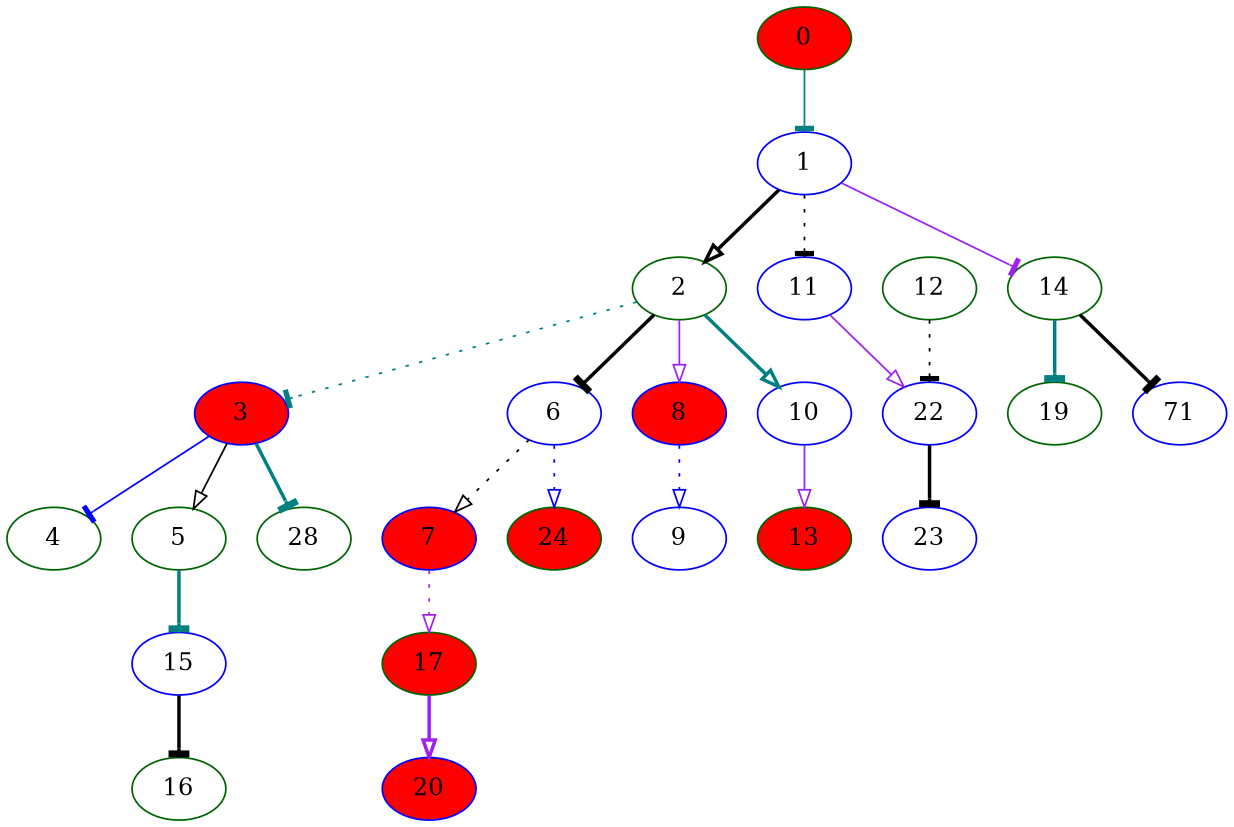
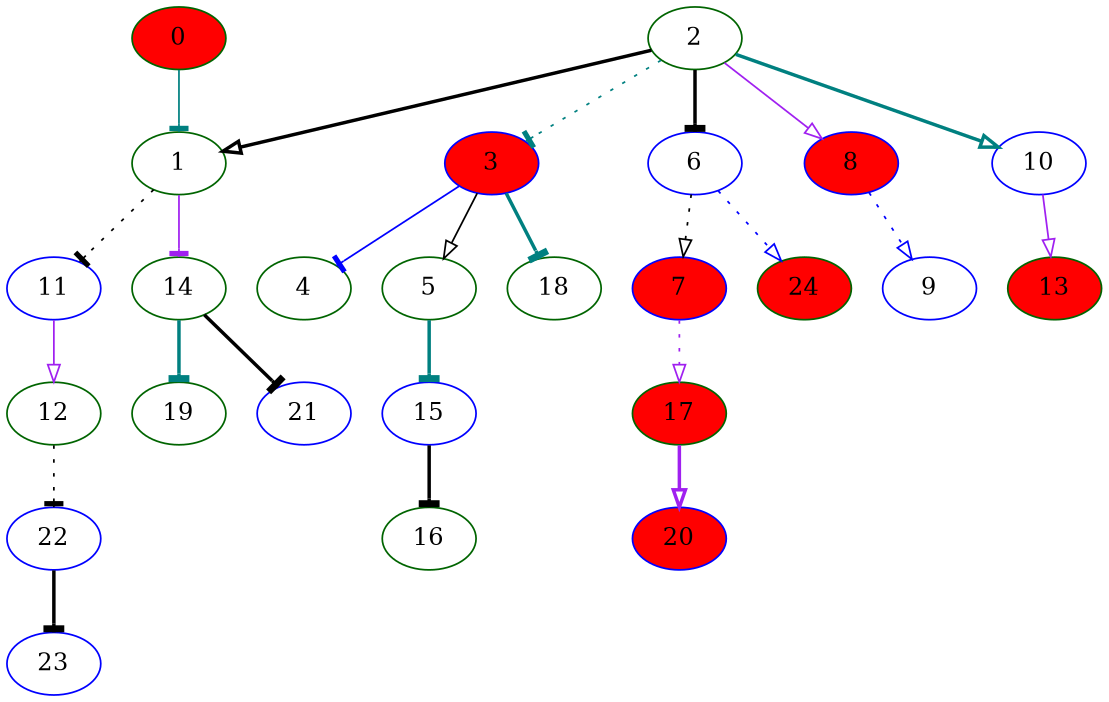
  digraph {
    node [color=blue]
    edge [arrowhead=tee color=black style=bold]
    0 [color=darkgreen fillcolor=red style=filled]
-   1
+   1 [color=darkgreen]
    2 [color=darkgreen]
    11
    14 [color=darkgreen]
    3 [fillcolor=red style=filled]
    6
    8 [fillcolor=red style=filled]
    10
    12 [color=darkgreen]
    19 [color=darkgreen]
-   21 [label=71]
+   21
    4 [color=darkgreen]
    5 [color=darkgreen]
-   18 [color=darkgreen label=28]
+   18 [color=darkgreen]
    7 [fillcolor=red style=filled]
    24 [color=darkgreen fillcolor=red style=filled]
    9
    13 [color=darkgreen fillcolor=red style=filled]
    15
    16 [color=darkgreen]
    17 [color=darkgreen fillcolor=red style=filled]
    20 [fillcolor=red style=filled]
    22
    23
    0 -> 1 [color=teal style=solid]
-   1 -> 2 [arrowhead=onormal]
+   2 -> 1 [arrowhead=onormal]
    1 -> 11 [style=dotted]
    1 -> 14 [color=purple style=solid]
    2 -> 3 [color=teal style=dotted]
    2 -> 6
    2 -> 8 [arrowhead=onormal color=purple style=solid]
    2 -> 10 [arrowhead=onormal color=teal]
-   11 -> 22 [arrowhead=onormal color=purple style=solid]
+   11 -> 12 [arrowhead=onormal color=purple style=solid]
    14 -> 19 [color=teal]
    14 -> 21
    3 -> 4 [color=blue style=solid]
    3 -> 5 [arrowhead=onormal style=solid]
    3 -> 18 [color=teal]
    6 -> 7 [arrowhead=onormal style=dotted]
    6 -> 24 [arrowhead=onormal color=blue style=dotted]
    8 -> 9 [arrowhead=onormal color=blue style=dotted]
    10 -> 13 [arrowhead=onormal color=purple style=solid]
    12 -> 22 [style=dotted]
    5 -> 15 [color=teal]
    7 -> 17 [arrowhead=onormal color=purple style=dotted]
    15 -> 16
    17 -> 20 [arrowhead=onormal color=purple]
    22 -> 23
  }
